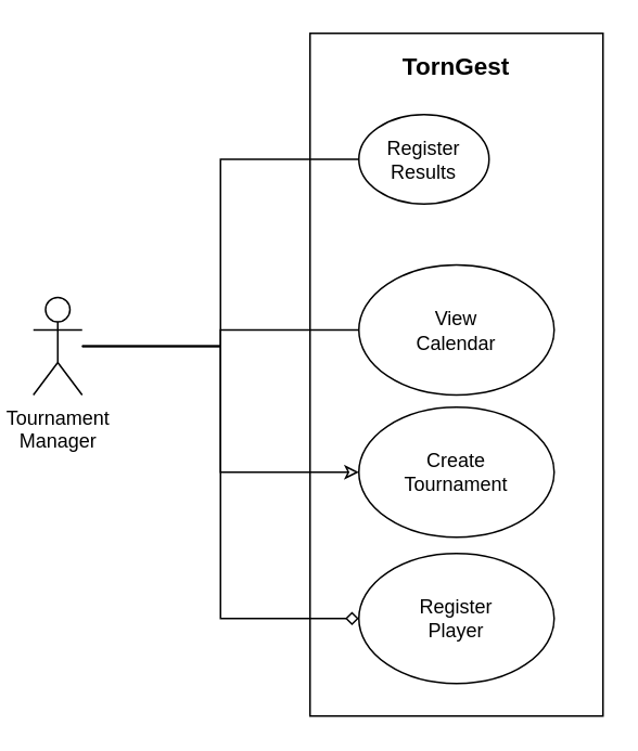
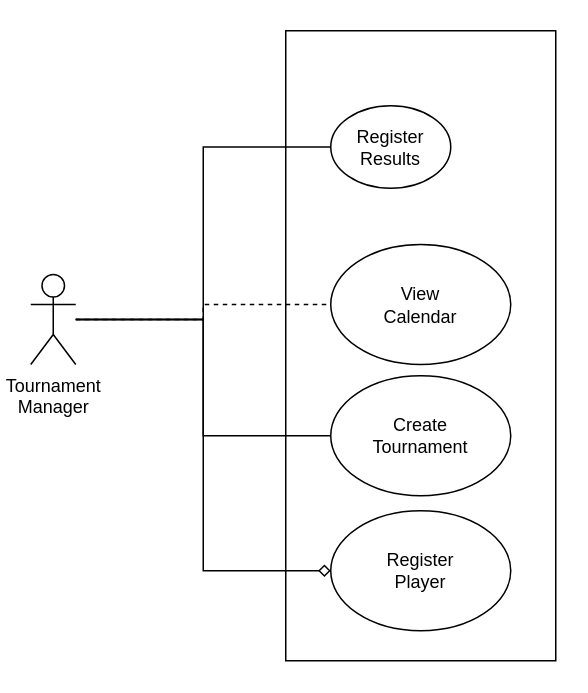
  <mxCell id="0" />
  <mxCell id="1" parent="0" />
  <mxCell id="2" value="" style="rounded=0;whiteSpace=wrap;html=1;" vertex="1" parent="1"><mxGeometry x="190" y="20" width="180" height="420" as="geometry" /></mxCell>
  <mxCell id="3" style="edgeStyle=orthogonalEdgeStyle;rounded=0;orthogonalLoop=1;jettySize=auto;html=1;entryX=0;entryY=0.5;entryDx=0;entryDy=0;endArrow=none;endFill=0;" edge="1" parent="1" source="7" target="9"><mxGeometry relative="1" as="geometry" /></mxCell>
- <mxCell id="4" style="edgeStyle=orthogonalEdgeStyle;rounded=0;orthogonalLoop=1;jettySize=auto;html=1;entryX=0;entryY=0.5;entryDx=0;entryDy=0;endArrow=none;endFill=0;" edge="1" parent="1" source="7" target="10"><mxGeometry relative="1" as="geometry" /></mxCell>
- <mxCell id="5" style="edgeStyle=orthogonalEdgeStyle;rounded=0;orthogonalLoop=1;jettySize=auto;html=1;entryX=0;entryY=0.5;entryDx=0;entryDy=0;endArrow=classic;endFill=0;" edge="1" parent="1" source="7" target="8"><mxGeometry relative="1" as="geometry" /></mxCell>
+ <mxCell id="4" style="edgeStyle=orthogonalEdgeStyle;rounded=0;orthogonalLoop=1;jettySize=auto;html=1;entryX=0;entryY=0.5;entryDx=0;entryDy=0;endArrow=none;endFill=0;dashed=1;" edge="1" parent="1" source="7" target="10"><mxGeometry relative="1" as="geometry" /></mxCell>
+ <mxCell id="5" style="edgeStyle=orthogonalEdgeStyle;rounded=0;orthogonalLoop=1;jettySize=auto;html=1;entryX=0;entryY=0.5;entryDx=0;entryDy=0;endArrow=none;endFill=0;" edge="1" parent="1" source="7" target="8"><mxGeometry relative="1" as="geometry" /></mxCell>
  <mxCell id="6" style="edgeStyle=orthogonalEdgeStyle;rounded=0;orthogonalLoop=1;jettySize=auto;html=1;entryX=0;entryY=0.5;entryDx=0;entryDy=0;endArrow=diamond;endFill=0;" edge="1" parent="1" source="7" target="11"><mxGeometry relative="1" as="geometry" /></mxCell>
  <mxCell id="7" value="&lt;div&gt;Tournament&lt;/div&gt;&lt;div&gt;Manager&lt;/div&gt;" style="shape=umlActor;verticalLabelPosition=bottom;labelBackgroundColor=#ffffff;verticalAlign=top;html=1;outlineConnect=0;" vertex="1" parent="1"><mxGeometry x="20" y="182.5" width="30" height="60" as="geometry" /></mxCell>
  <mxCell id="8" value="&lt;div&gt;Create&lt;/div&gt;&lt;div&gt;Tournament&lt;br&gt;&lt;/div&gt;" style="ellipse;whiteSpace=wrap;html=1;" vertex="1" parent="1"><mxGeometry x="220" y="250" width="120" height="80" as="geometry" /></mxCell>
  <mxCell id="9" value="&lt;div&gt;Register&lt;/div&gt;&lt;div&gt;Results&lt;br&gt;&lt;/div&gt;" style="ellipse;whiteSpace=wrap;html=1;" vertex="1" parent="1"><mxGeometry x="220" y="70" width="80" height="55" as="geometry" /></mxCell>
  <mxCell id="10" value="&lt;div&gt;View&lt;/div&gt;&lt;div&gt;Calendar&lt;br&gt;&lt;/div&gt;" style="ellipse;whiteSpace=wrap;html=1;" vertex="1" parent="1"><mxGeometry x="220" y="162.5" width="120" height="80" as="geometry" /></mxCell>
  <mxCell id="11" value="&lt;div&gt;Register&lt;/div&gt;&lt;div&gt;Player&lt;br&gt;&lt;/div&gt;" style="ellipse;whiteSpace=wrap;html=1;" vertex="1" parent="1"><mxGeometry x="220" y="340" width="120" height="80" as="geometry" /></mxCell>
- <mxCell id="12" value="&lt;font style=&quot;font-size: 15px&quot;&gt;&lt;b&gt;TornGest&lt;/b&gt;&lt;/font&gt;" style="text;html=1;strokeColor=none;fillColor=none;align=center;verticalAlign=middle;whiteSpace=wrap;rounded=0;" vertex="1" parent="1"><mxGeometry x="225" y="30" width="110" height="20" as="geometry" /></mxCell>
